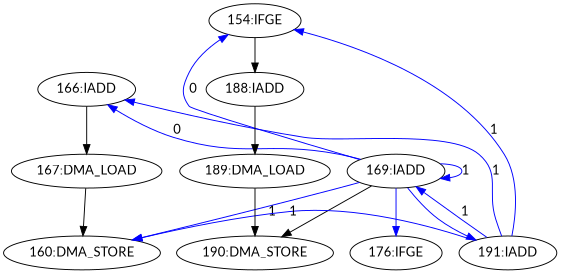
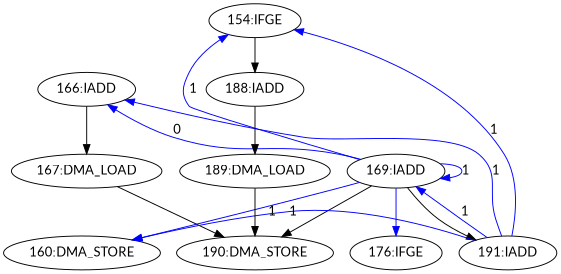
  digraph {
    fontname=Lato
    node [fontname=Lato]
    edge [fontname=Lato color=blue]
    n1 [label="160:DMA_STORE"]
    n2 [label="167:DMA_LOAD"]
    n3 [label="176:IFGE"]
    n4 [label="169:IADD"]
    n5 [label="190:DMA_STORE"]
    n6 [label="166:IADD"]
    n7 [label="191:IADD"]
    n8 [label="154:IFGE"]
    n9 [label="188:IADD"]
    n10 [label="189:DMA_LOAD"]
-   n2 -> n1 [color=""]
+   n2 -> n5 [color=""]
    n4 -> n1 [constraint=false label=1]
    n4 -> n3
    n4 -> n4 [constraint=false label=1]
    n4 -> n5 [color=""]
    n4 -> n6 [constraint=false label=0]
-   n4 -> n7
-   n4 -> n8 [constraint=false label=0]
+   n4 -> n7 [color=""]
+   n4 -> n8 [constraint=false label=1]
    n6 -> n2 [color=""]
    n7 -> n1 [constraint=false label=1]
    n7 -> n4 [constraint=false label=1]
    n7 -> n6 [constraint=false label=1]
    n7 -> n8 [constraint=false label=1]
    n8 -> n9 [color=""]
    n9 -> n10 [color=""]
    n10 -> n5 [color=""]
  }
